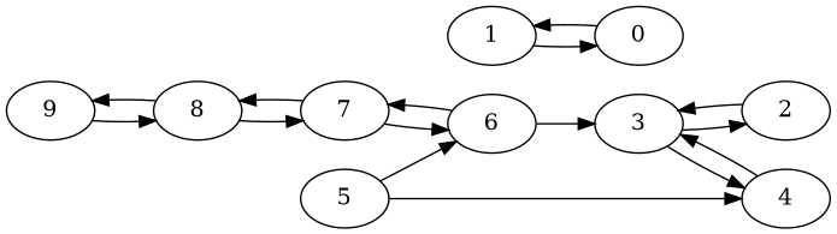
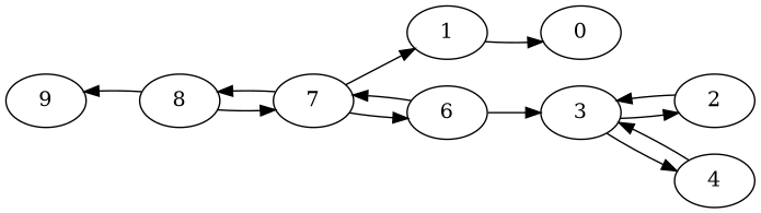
  digraph {
    rankdir=LR
    n1 [label=9]
    n2 [label=8]
    n3 [label=7]
    n4 [label=6]
    n5 [label=3]
-   n6 [label=5]
    n7 [label=4]
    n8 [label=2]
    n9 [label=1]
    n10 [label=0]
-   n1 -> n2
    n2 -> n1
    n2 -> n3
    n3 -> n2
    n3 -> n4
    n4 -> n3
    n4 -> n5
    n5 -> n7
    n5 -> n8
-   n6 -> n4
-   n6 -> n7
    n7 -> n5
    n8 -> n5
    n9 -> n10
-   n10 -> n9
+   n3 -> n9
  }
